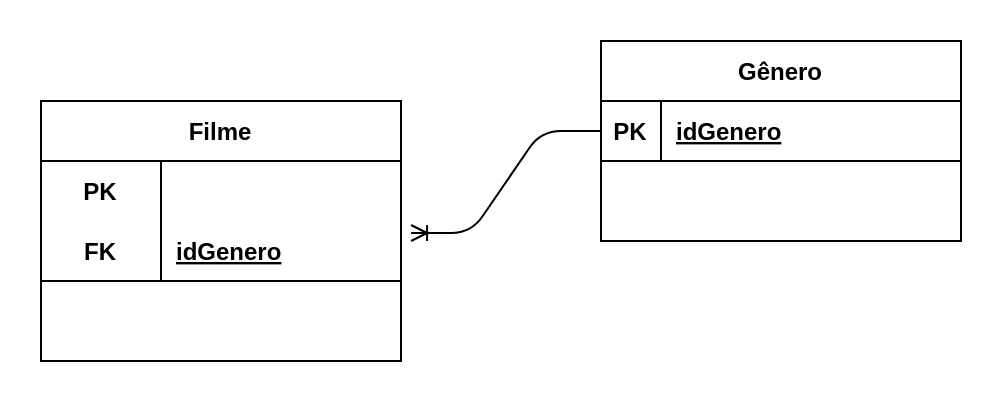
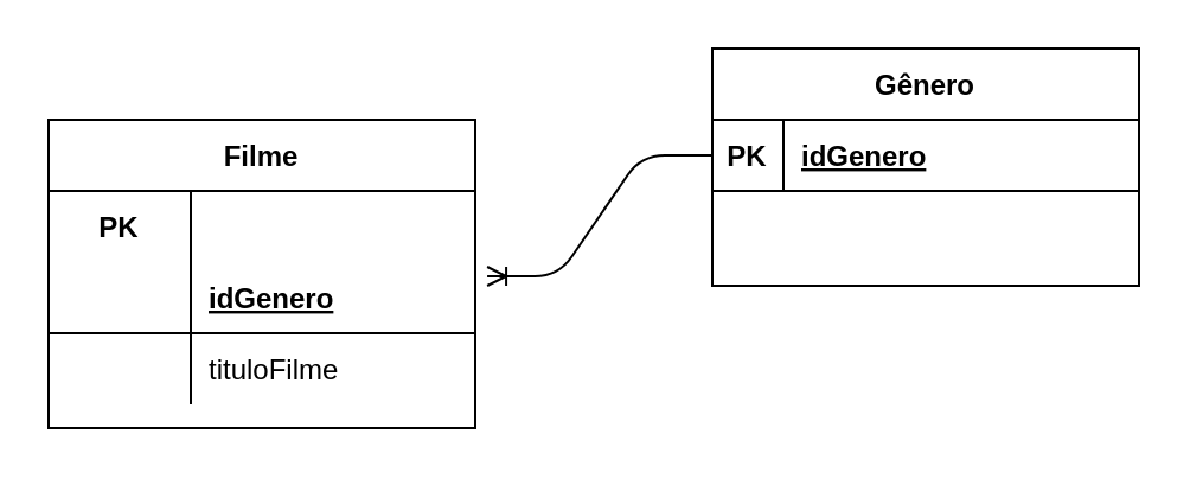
  <mxCell id="0" />
  <mxCell id="1" parent="0" />
  <mxCell id="2" value="Filme" style="shape=table;startSize=30;container=1;collapsible=1;childLayout=tableLayout;fixedRows=1;rowLines=0;fontStyle=1;align=center;resizeLast=1;" vertex="1" parent="1"><mxGeometry x="20" y="50" width="180" height="130" as="geometry" /></mxCell>
  <mxCell id="3" value="" style="shape=partialRectangle;collapsible=0;dropTarget=0;pointerEvents=0;fillColor=none;top=0;left=0;bottom=0;right=0;points=[[0,0.5],[1,0.5]];portConstraint=eastwest;" vertex="1" parent="2"><mxGeometry y="30" width="180" height="30" as="geometry" /></mxCell>
  <mxCell id="4" value="PK" style="shape=partialRectangle;connectable=0;fillColor=none;top=0;left=0;bottom=0;right=0;fontStyle=1;overflow=hidden;" vertex="1" parent="3"><mxGeometry width="60" height="30" as="geometry" /></mxCell>
  <mxCell id="5" value="" style="shape=partialRectangle;collapsible=0;dropTarget=0;pointerEvents=0;fillColor=none;top=0;left=0;bottom=1;right=0;points=[[0,0.5],[1,0.5]];portConstraint=eastwest;" vertex="1" parent="2"><mxGeometry y="60" width="180" height="30" as="geometry" /></mxCell>
- <mxCell id="6" value="FK" style="shape=partialRectangle;connectable=0;fillColor=none;top=0;left=0;bottom=0;right=0;fontStyle=1;overflow=hidden;" vertex="1" parent="5"><mxGeometry width="60" height="30" as="geometry" /></mxCell>
  <mxCell id="7" value="idGenero" style="shape=partialRectangle;connectable=0;fillColor=none;top=0;left=0;bottom=0;right=0;align=left;spacingLeft=6;fontStyle=5;overflow=hidden;" vertex="1" parent="5"><mxGeometry x="60" width="120" height="30" as="geometry" /></mxCell>
  <mxCell id="8" value="" style="shape=partialRectangle;collapsible=0;dropTarget=0;pointerEvents=0;fillColor=none;top=0;left=0;bottom=0;right=0;points=[[0,0.5],[1,0.5]];portConstraint=eastwest;" vertex="1" parent="2"><mxGeometry y="90" width="180" height="30" as="geometry" /></mxCell>
  <mxCell id="9" value="" style="shape=partialRectangle;connectable=0;fillColor=none;top=0;left=0;bottom=0;right=0;editable=1;overflow=hidden;" vertex="1" parent="8"><mxGeometry width="60" height="30" as="geometry" /></mxCell>
+ <mxCell id="10" value="tituloFilme" style="shape=partialRectangle;connectable=0;fillColor=none;top=0;left=0;bottom=0;right=0;align=left;spacingLeft=6;overflow=hidden;" vertex="1" parent="8"><mxGeometry x="60" width="120" height="30" as="geometry" /></mxCell>
  <mxCell id="11" value="Gênero" style="shape=table;startSize=30;container=1;collapsible=1;childLayout=tableLayout;fixedRows=1;rowLines=0;fontStyle=1;align=center;resizeLast=1;" vertex="1" parent="1"><mxGeometry x="300" y="20" width="180" height="100" as="geometry" /></mxCell>
  <mxCell id="12" value="" style="shape=partialRectangle;collapsible=0;dropTarget=0;pointerEvents=0;fillColor=none;top=0;left=0;bottom=1;right=0;points=[[0,0.5],[1,0.5]];portConstraint=eastwest;" vertex="1" parent="11"><mxGeometry y="30" width="180" height="30" as="geometry" /></mxCell>
  <mxCell id="13" value="PK" style="shape=partialRectangle;connectable=0;fillColor=none;top=0;left=0;bottom=0;right=0;fontStyle=1;overflow=hidden;" vertex="1" parent="12"><mxGeometry width="30" height="30" as="geometry" /></mxCell>
  <mxCell id="14" value="idGenero" style="shape=partialRectangle;connectable=0;fillColor=none;top=0;left=0;bottom=0;right=0;align=left;spacingLeft=6;fontStyle=5;overflow=hidden;" vertex="1" parent="12"><mxGeometry x="30" width="150" height="30" as="geometry" /></mxCell>
  <mxCell id="15" value="" style="shape=partialRectangle;collapsible=0;dropTarget=0;pointerEvents=0;fillColor=none;top=0;left=0;bottom=0;right=0;points=[[0,0.5],[1,0.5]];portConstraint=eastwest;" vertex="1" parent="11"><mxGeometry y="60" width="180" height="30" as="geometry" /></mxCell>
  <mxCell id="16" value="" style="shape=partialRectangle;connectable=0;fillColor=none;top=0;left=0;bottom=0;right=0;editable=1;overflow=hidden;" vertex="1" parent="15"><mxGeometry width="30" height="30" as="geometry" /></mxCell>
  <mxCell id="17" value="" style="edgeStyle=entityRelationEdgeStyle;fontSize=12;html=1;endArrow=ERoneToMany;exitX=0;exitY=0.5;exitDx=0;exitDy=0;entryX=1.028;entryY=0.2;entryDx=0;entryDy=0;entryPerimeter=0;" edge="1" parent="1" source="12" target="5"><mxGeometry width="100" height="100" relative="1" as="geometry"><mxPoint x="190" y="280" as="sourcePoint" /><mxPoint x="290" y="180" as="targetPoint" /></mxGeometry></mxCell>
